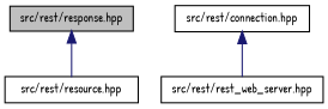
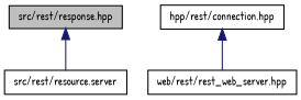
  digraph {
    fontname="Patrick Hand"
    node [color=black fillcolor=white fontname="Patrick Hand" fontsize=10 shape=record style=filled]
    edge [color=midnightblue dir=back fontname="Patrick Hand" fontsize=10 labelfontname=Helvetica labelfontsize=10 style=solid]
    n1 [fillcolor=grey75 fontcolor=black height=0.2 label="src/rest/response.hpp" width=0.4]
-   n2 [height=0.2 label="src/rest/resource.hpp" width=0.4]
-   n3 [height=0.2 label="src/rest/connection.hpp" width=0.4]
-   n4 [height=0.2 label="src/rest/rest_web_server.hpp" width=0.4]
+   n2 [height=0.2 label="src/rest/resource.server" width=0.4]
+   n3 [height=0.2 label="hpp/rest/connection.hpp" width=0.4]
+   n4 [height=0.2 label="web/rest/rest_web_server.hpp" width=0.4]
    n1 -> n2
    n3 -> n4
  }
